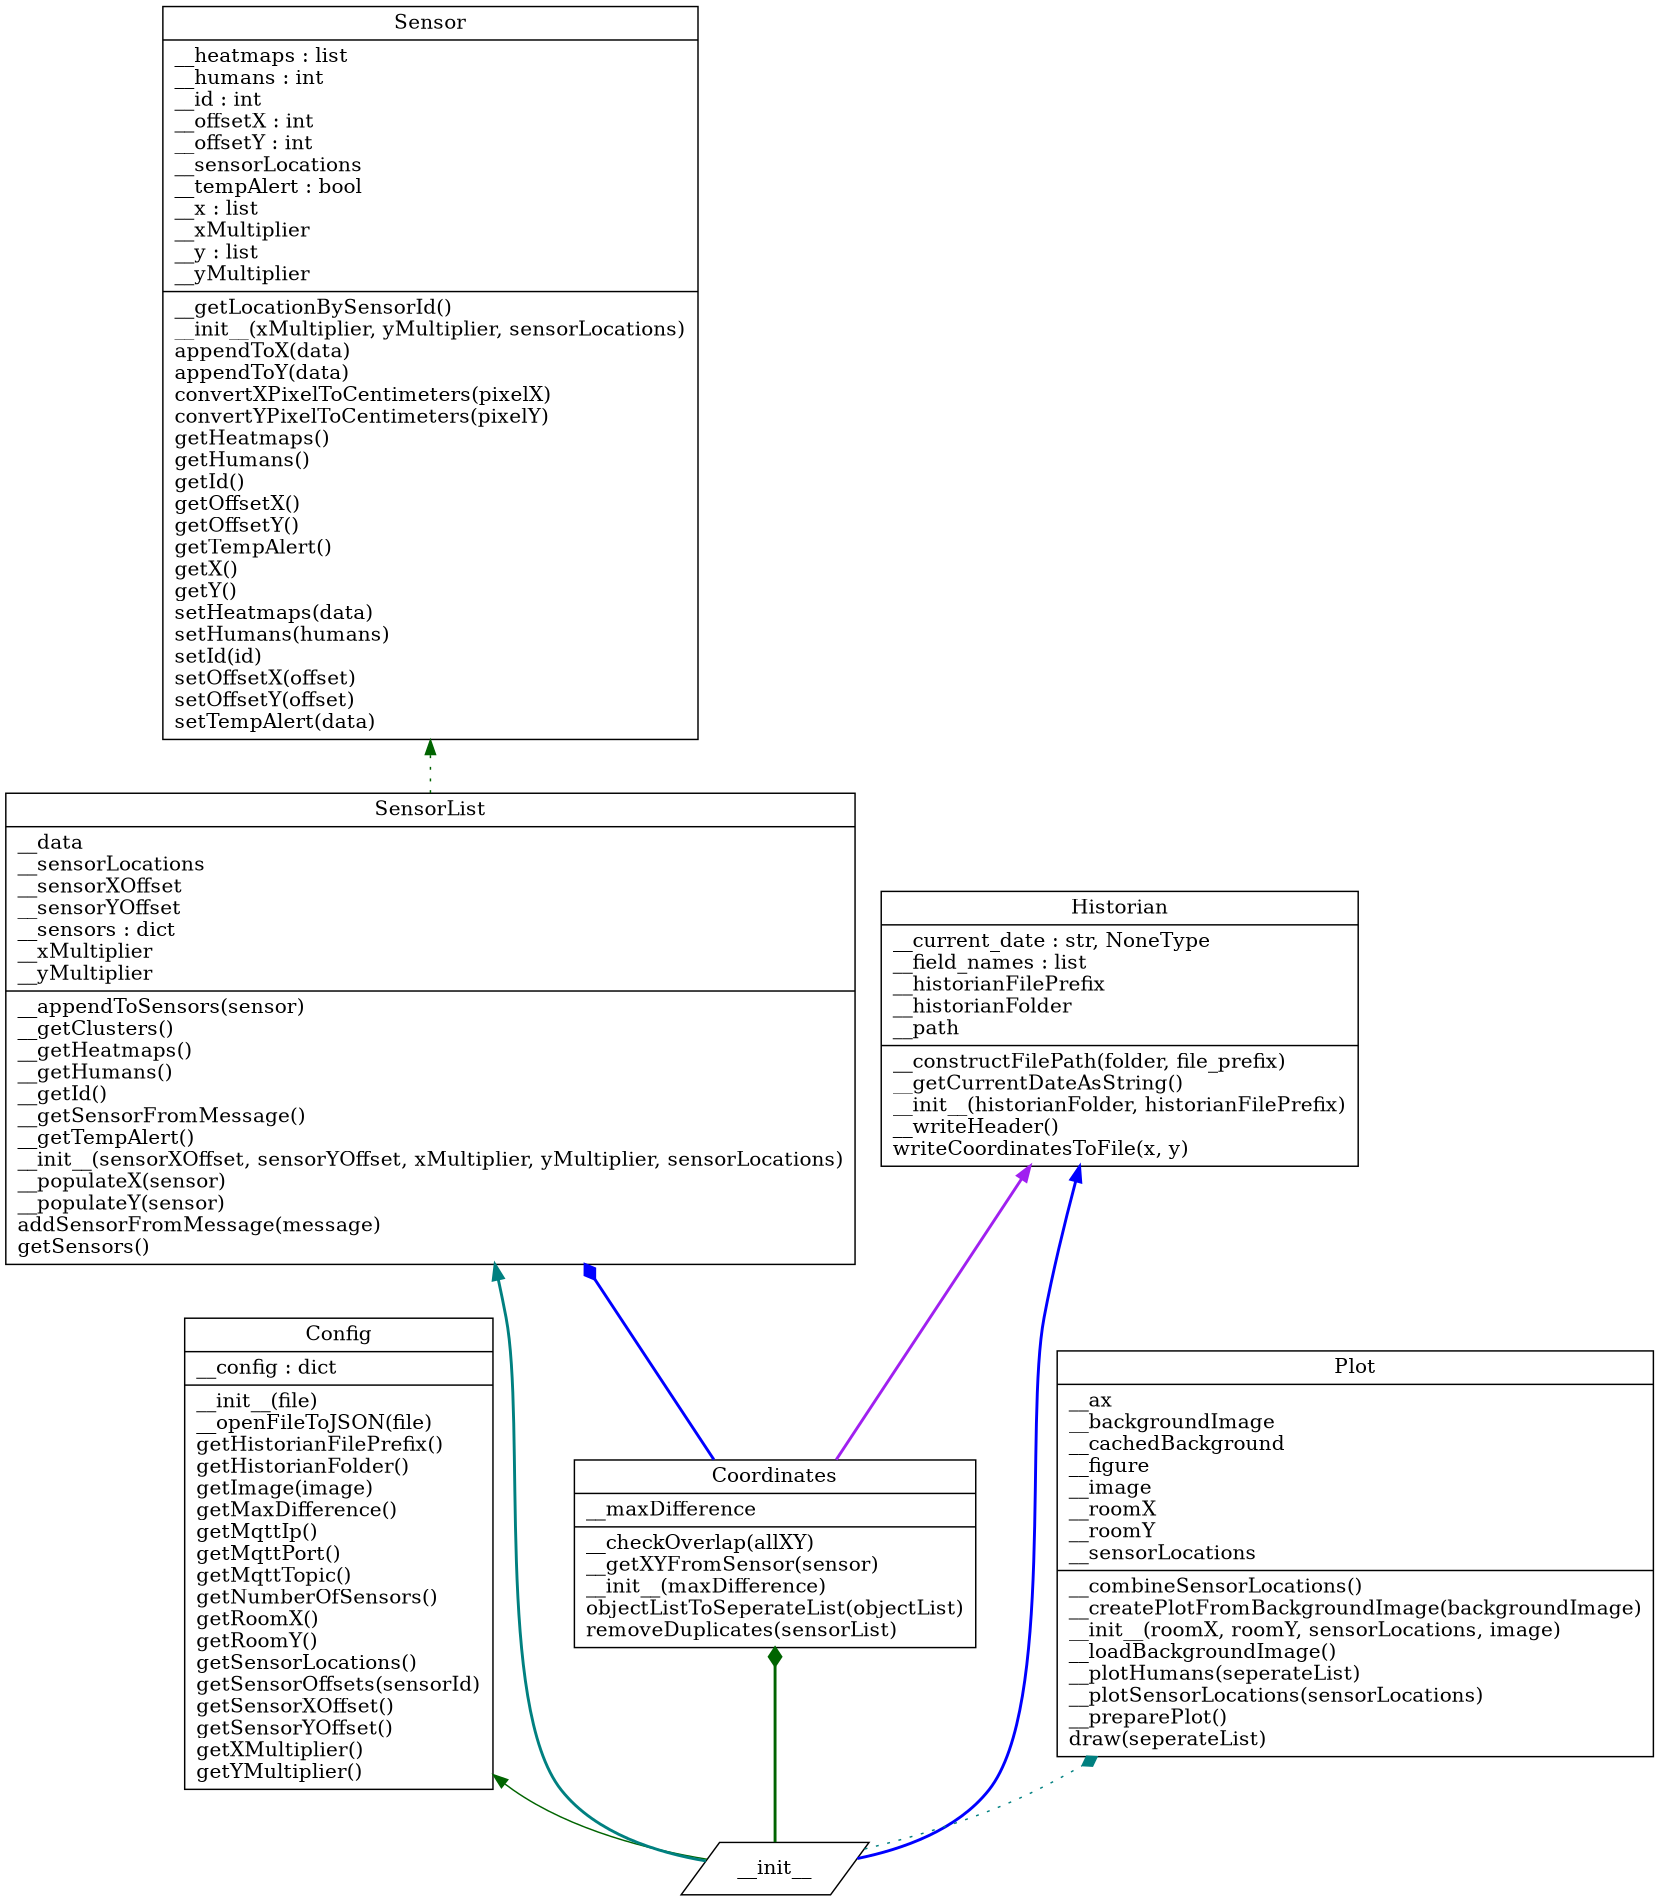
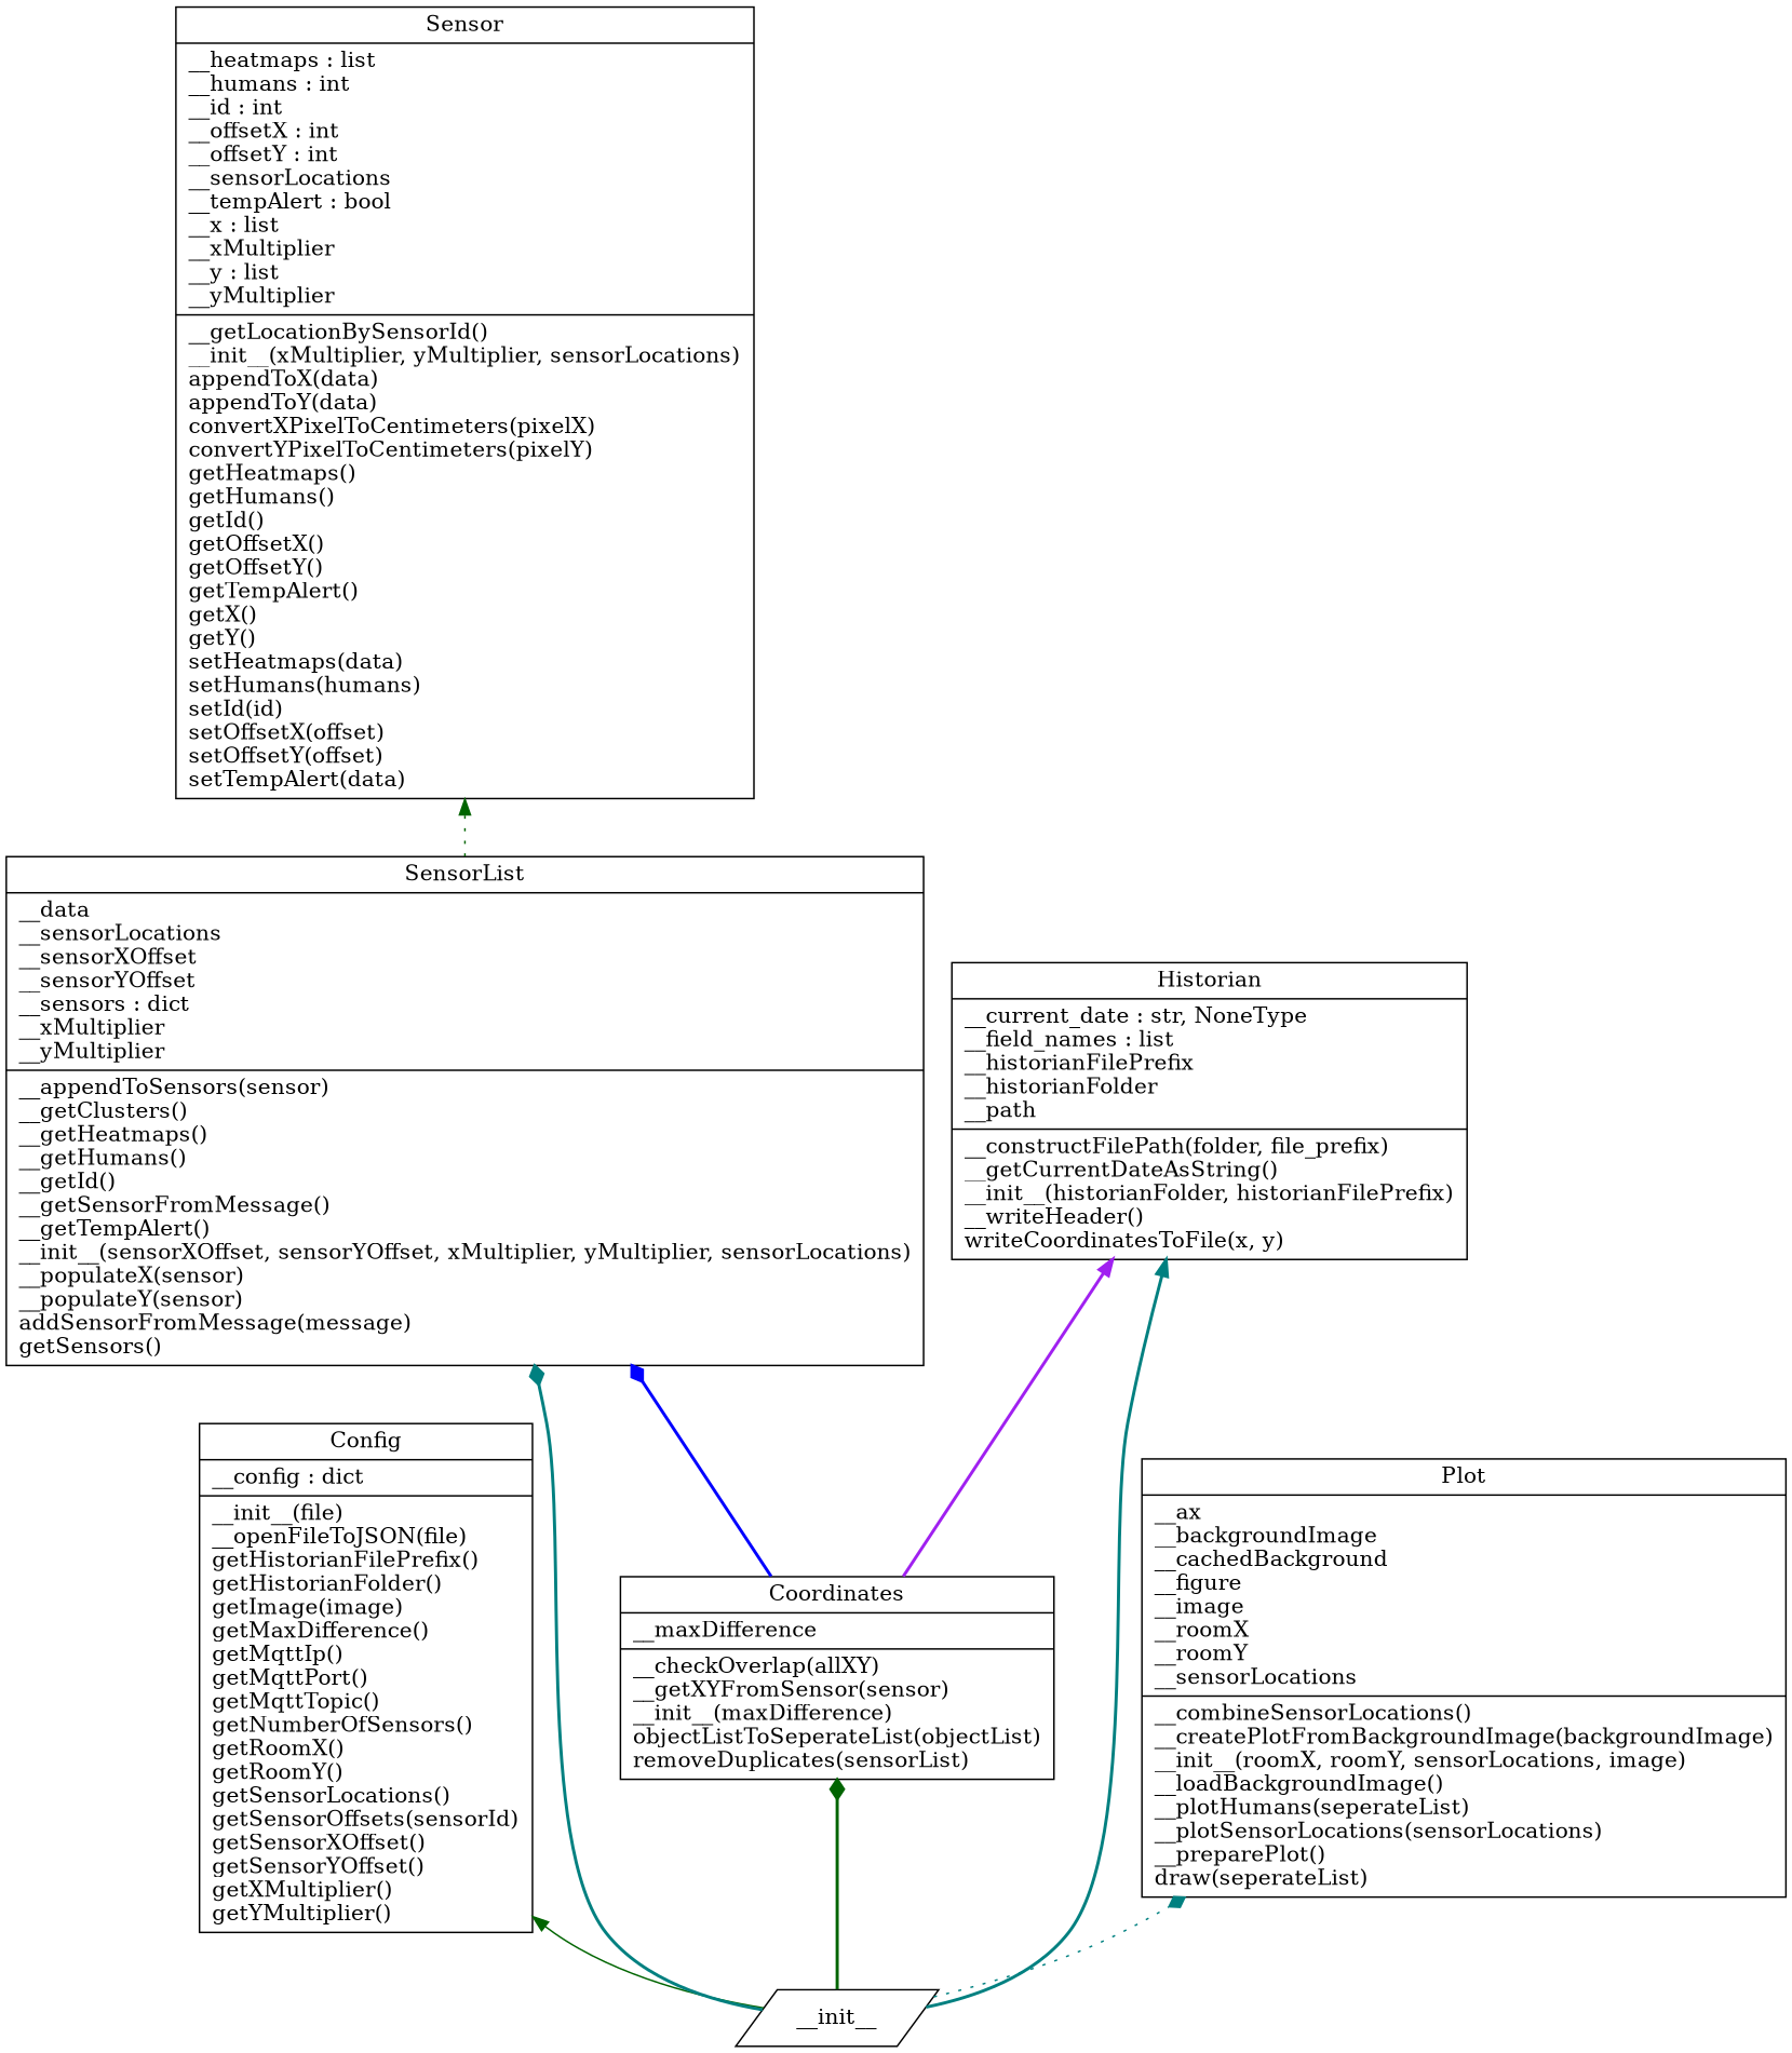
  digraph {
    rankdir=BT
    node [shape=record]
    edge [arrowhead=diamond arrowtail=none color=darkgreen style=bold]
    n1 [label="{Config|__config : dict\l|__init__(file)\l__openFileToJSON(file)\lgetHistorianFilePrefix()\lgetHistorianFolder()\lgetImage(image)\lgetMaxDifference()\lgetMqttIp()\lgetMqttPort()\lgetMqttTopic()\lgetNumberOfSensors()\lgetRoomX()\lgetRoomY()\lgetSensorLocations()\lgetSensorOffsets(sensorId)\lgetSensorXOffset()\lgetSensorYOffset()\lgetXMultiplier()\lgetYMultiplier()\l}"]
    n2 [label="{Coordinates|__maxDifference\l|__checkOverlap(allXY)\l__getXYFromSensor(sensor)\l__init__(maxDifference)\lobjectListToSeperateList(objectList)\lremoveDuplicates(sensorList)\l}"]
    n3 [label="{SensorList|__data\l__sensorLocations\l__sensorXOffset\l__sensorYOffset\l__sensors : dict\l__xMultiplier\l__yMultiplier\l|__appendToSensors(sensor)\l__getClusters()\l__getHeatmaps()\l__getHumans()\l__getId()\l__getSensorFromMessage()\l__getTempAlert()\l__init__(sensorXOffset, sensorYOffset, xMultiplier, yMultiplier, sensorLocations)\l__populateX(sensor)\l__populateY(sensor)\laddSensorFromMessage(message)\lgetSensors()\l}"]
    n4 [label="{Historian|__current_date : str, NoneType\l__field_names : list\l__historianFilePrefix\l__historianFolder\l__path\l|__constructFilePath(folder, file_prefix)\l__getCurrentDateAsString()\l__init__(historianFolder, historianFilePrefix)\l__writeHeader()\lwriteCoordinatesToFile(x, y)\l}"]
    n5 [label="{Sensor|__heatmaps : list\l__humans : int\l__id : int\l__offsetX : int\l__offsetY : int\l__sensorLocations\l__tempAlert : bool\l__x : list\l__xMultiplier\l__y : list\l__yMultiplier\l|__getLocationBySensorId()\l__init__(xMultiplier, yMultiplier, sensorLocations)\lappendToX(data)\lappendToY(data)\lconvertXPixelToCentimeters(pixelX)\lconvertYPixelToCentimeters(pixelY)\lgetHeatmaps()\lgetHumans()\lgetId()\lgetOffsetX()\lgetOffsetY()\lgetTempAlert()\lgetX()\lgetY()\lsetHeatmaps(data)\lsetHumans(humans)\lsetId(id)\lsetOffsetX(offset)\lsetOffsetY(offset)\lsetTempAlert(data)\l}"]
    n6 [label="{Plot|__ax\l__backgroundImage\l__cachedBackground\l__figure\l__image\l__roomX\l__roomY\l__sensorLocations\l|__combineSensorLocations()\l__createPlotFromBackgroundImage(backgroundImage)\l__init__(roomX, roomY, sensorLocations, image)\l__loadBackgroundImage()\l__plotHumans(seperateList)\l__plotSensorLocations(sensorLocations)\l__preparePlot()\ldraw(seperateList)\l}"]
    n7 [label=__init__ shape=parallelogram]
    n2 -> n3 [color=blue]
    n2 -> n4 [arrowhead=normal color=purple]
    n3 -> n5 [arrowhead=normal style=dotted]
    n7 -> n1 [arrowhead=normal style=solid]
    n7 -> n2
-   n7 -> n3 [arrowhead=normal color=teal]
-   n7 -> n4 [arrowhead=normal color=blue]
+   n7 -> n3 [color=teal]
+   n7 -> n4 [arrowhead=normal color=teal]
    n7 -> n6 [color=teal style=dotted]
  }
